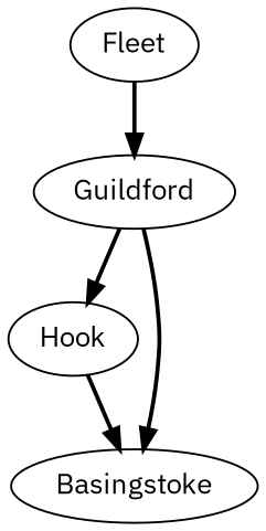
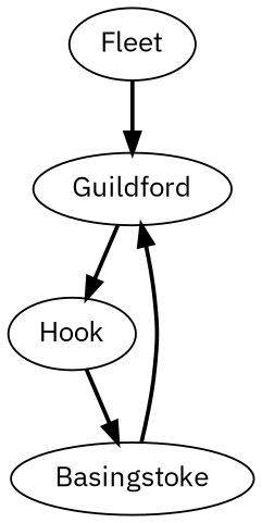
  strict digraph {
    fontname="IBM Plex Sans"
    node [fontname="IBM Plex Sans"]
    edge [fontname="IBM Plex Sans" length=1 style=bold]
    Fleet
    Guildford
    Hook
    Basingstoke
    Fleet -> Guildford [length=3]
    Guildford -> Hook [length=2]
-   Guildford -> Basingstoke
+   Basingstoke -> Guildford
    Hook -> Basingstoke
  }
